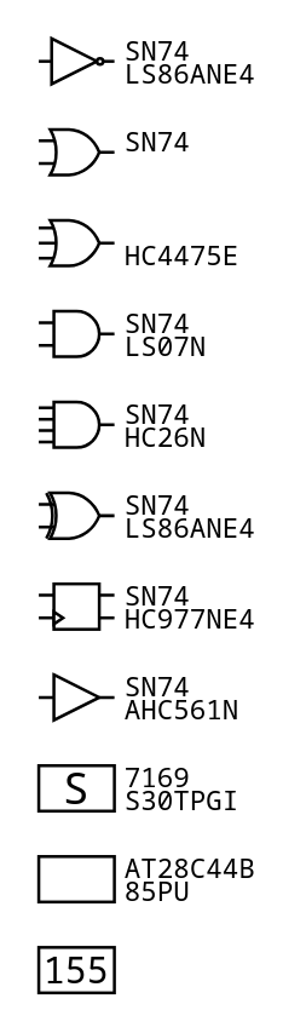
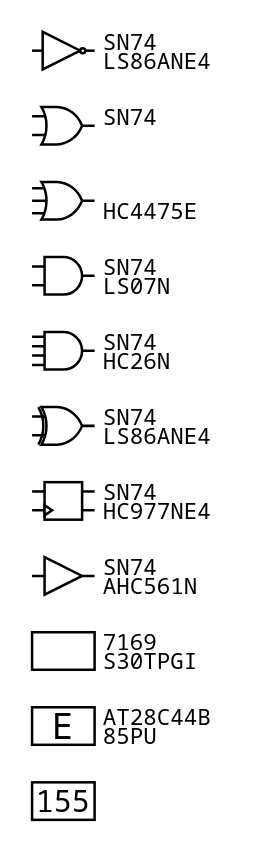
  <mxCell id="0" />
  <mxCell id="1" parent="0" />
  <mxCell id="2" value="" style="rounded=0;whiteSpace=wrap;html=1;fillColor=default;strokeColor=none;" vertex="1" parent="1"><mxGeometry x="20" y="200" width="160" height="40" as="geometry" /></mxCell>
  <mxCell id="3" value="" style="rounded=0;whiteSpace=wrap;html=1;fillColor=default;strokeColor=none;" parent="1" vertex="1"><mxGeometry x="20" y="20" width="160" height="40" as="geometry" /></mxCell>
  <mxCell id="4" value="" style="verticalLabelPosition=bottom;shadow=0;dashed=0;align=center;html=1;verticalAlign=top;shape=mxgraph.electrical.logic_gates.logic_gate;operation=and;strokeWidth=2;" parent="1" vertex="1"><mxGeometry x="25" y="205" width="50" height="30" as="geometry" /></mxCell>
  <mxCell id="5" value="SN74" style="text;html=1;strokeColor=none;fillColor=none;align=left;verticalAlign=middle;whiteSpace=wrap;rounded=0;fontFamily=Noto Sans Mono;fontSize=18;fontStyle=0" parent="1" vertex="1"><mxGeometry x="80" y="25" width="90" height="15" as="geometry" /></mxCell>
  <mxCell id="6" value="LS86ANE4" style="text;html=1;strokeColor=none;fillColor=none;align=left;verticalAlign=middle;whiteSpace=wrap;rounded=0;fontFamily=Noto Sans Mono;fontSize=18;fontStyle=0" parent="1" vertex="1"><mxGeometry x="80" y="40" width="90" height="15" as="geometry" /></mxCell>
  <mxCell id="7" value="" style="verticalLabelPosition=bottom;shadow=0;dashed=0;align=center;html=1;verticalAlign=top;shape=mxgraph.electrical.logic_gates.inverter_2;strokeWidth=2;" vertex="1" parent="1"><mxGeometry x="25" y="25" width="50" height="30" as="geometry" /></mxCell>
  <mxCell id="8" value="SN74" style="text;html=1;strokeColor=none;fillColor=none;align=left;verticalAlign=middle;whiteSpace=wrap;rounded=0;fontFamily=Noto Sans Mono;fontSize=18;fontStyle=0" vertex="1" parent="1"><mxGeometry x="80" y="205" width="90" height="15" as="geometry" /></mxCell>
  <mxCell id="9" value="LS07N" style="text;html=1;strokeColor=none;fillColor=none;align=left;verticalAlign=middle;whiteSpace=wrap;rounded=0;fontFamily=Noto Sans Mono;fontSize=18;fontStyle=0" vertex="1" parent="1"><mxGeometry x="80" y="220" width="90" height="15" as="geometry" /></mxCell>
  <mxCell id="10" value="" style="rounded=0;whiteSpace=wrap;html=1;fillColor=default;strokeColor=none;" vertex="1" parent="1"><mxGeometry x="20" y="80" width="160" height="40" as="geometry" /></mxCell>
  <mxCell id="11" value="SN74" style="text;html=1;strokeColor=none;fillColor=none;align=left;verticalAlign=middle;whiteSpace=wrap;rounded=0;fontFamily=Noto Sans Mono;fontSize=18;fontStyle=0" vertex="1" parent="1"><mxGeometry x="80" y="85" width="90" height="15" as="geometry" /></mxCell>
  <mxCell id="12" value="" style="verticalLabelPosition=bottom;shadow=0;dashed=0;align=center;html=1;verticalAlign=top;shape=mxgraph.electrical.logic_gates.logic_gate;operation=or;strokeWidth=2;" vertex="1" parent="1"><mxGeometry x="25" y="85" width="50" height="30" as="geometry" /></mxCell>
  <mxCell id="13" value="" style="rounded=0;whiteSpace=wrap;html=1;fillColor=default;strokeColor=none;" vertex="1" parent="1"><mxGeometry x="20" y="140" width="160" height="40" as="geometry" /></mxCell>
  <mxCell id="14" value="HC4475E" style="text;html=1;strokeColor=none;fillColor=none;align=left;verticalAlign=middle;whiteSpace=wrap;rounded=0;fontFamily=Noto Sans Mono;fontSize=18;fontStyle=0" vertex="1" parent="1"><mxGeometry x="80" y="160" width="90" height="15" as="geometry" /></mxCell>
  <mxCell id="15" value="" style="verticalLabelPosition=bottom;shadow=0;dashed=0;align=center;html=1;verticalAlign=top;shape=mxgraph.electrical.logic_gates.logic_gate;operation=or;strokeWidth=2;numInputs=3;" vertex="1" parent="1"><mxGeometry x="25" y="145" width="50" height="30" as="geometry" /></mxCell>
  <mxCell id="16" value="" style="rounded=0;whiteSpace=wrap;html=1;fillColor=default;strokeColor=none;" vertex="1" parent="1"><mxGeometry x="20" y="260" width="160" height="40" as="geometry" /></mxCell>
  <mxCell id="17" value="" style="verticalLabelPosition=bottom;shadow=0;dashed=0;align=center;html=1;verticalAlign=top;shape=mxgraph.electrical.logic_gates.logic_gate;operation=and;strokeWidth=2;numInputs=4;" vertex="1" parent="1"><mxGeometry x="25" y="265" width="50" height="30" as="geometry" /></mxCell>
  <mxCell id="18" value="SN74" style="text;html=1;strokeColor=none;fillColor=none;align=left;verticalAlign=middle;whiteSpace=wrap;rounded=0;fontFamily=Noto Sans Mono;fontSize=18;fontStyle=0" vertex="1" parent="1"><mxGeometry x="80" y="265" width="90" height="15" as="geometry" /></mxCell>
  <mxCell id="19" value="HC26N" style="text;html=1;strokeColor=none;fillColor=none;align=left;verticalAlign=middle;whiteSpace=wrap;rounded=0;fontFamily=Noto Sans Mono;fontSize=18;fontStyle=0" vertex="1" parent="1"><mxGeometry x="80" y="280" width="90" height="15" as="geometry" /></mxCell>
  <mxCell id="20" value="" style="rounded=0;whiteSpace=wrap;html=1;fillColor=default;strokeColor=none;" vertex="1" parent="1"><mxGeometry x="20" y="320" width="160" height="40" as="geometry" /></mxCell>
  <mxCell id="21" value="SN74" style="text;html=1;strokeColor=none;fillColor=none;align=left;verticalAlign=middle;whiteSpace=wrap;rounded=0;fontFamily=Noto Sans Mono;fontSize=18;fontStyle=0" vertex="1" parent="1"><mxGeometry x="80" y="325" width="90" height="15" as="geometry" /></mxCell>
  <mxCell id="22" value="LS86ANE4" style="text;html=1;strokeColor=none;fillColor=none;align=left;verticalAlign=middle;whiteSpace=wrap;rounded=0;fontFamily=Noto Sans Mono;fontSize=18;fontStyle=0" vertex="1" parent="1"><mxGeometry x="80" y="340" width="90" height="15" as="geometry" /></mxCell>
  <mxCell id="23" value="" style="verticalLabelPosition=bottom;shadow=0;dashed=0;align=center;html=1;verticalAlign=top;shape=mxgraph.electrical.logic_gates.logic_gate;operation=xor;strokeWidth=2;comic=0;enumerate=0;treeMoving=0;treeFolding=0;resizeHeight=0;collapsible=0;fixDash=0;snapToPoint=0;portConstraintRotation=0;labelPadding=0;" vertex="1" parent="1"><mxGeometry x="25" y="325" width="50" height="30" as="geometry" /></mxCell>
  <mxCell id="24" value="" style="rounded=0;whiteSpace=wrap;html=1;fillColor=default;strokeColor=none;" vertex="1" parent="1"><mxGeometry x="20" y="380" width="160" height="40" as="geometry" /></mxCell>
  <mxCell id="25" value="SN74" style="text;html=1;strokeColor=none;fillColor=none;align=left;verticalAlign=middle;whiteSpace=wrap;rounded=0;fontFamily=Noto Sans Mono;fontSize=18;fontStyle=0" vertex="1" parent="1"><mxGeometry x="80" y="385" width="90" height="15" as="geometry" /></mxCell>
  <mxCell id="26" value="HC977NE4" style="text;html=1;strokeColor=none;fillColor=none;align=left;verticalAlign=middle;whiteSpace=wrap;rounded=0;fontFamily=Noto Sans Mono;fontSize=18;fontStyle=0" vertex="1" parent="1"><mxGeometry x="80" y="400" width="90" height="15" as="geometry" /></mxCell>
  <mxCell id="27" value="" style="rounded=0;whiteSpace=wrap;html=1;strokeWidth=2;" vertex="1" parent="1"><mxGeometry x="35" y="385" width="30" height="30" as="geometry" /></mxCell>
  <mxCell id="28" value="" style="triangle;whiteSpace=wrap;html=1;strokeWidth=2;" vertex="1" parent="1"><mxGeometry x="35" y="403.5" width="6" height="8" as="geometry" /></mxCell>
  <mxCell id="29" value="" style="endArrow=none;html=1;rounded=0;strokeWidth=2;" edge="1" parent="1"><mxGeometry width="50" height="50" relative="1" as="geometry"><mxPoint x="25" y="392.44" as="sourcePoint" /><mxPoint x="35" y="392.44" as="targetPoint" /></mxGeometry></mxCell>
  <mxCell id="30" value="" style="endArrow=none;html=1;rounded=0;strokeWidth=2;" edge="1" parent="1"><mxGeometry width="50" height="50" relative="1" as="geometry"><mxPoint x="65" y="407.44" as="sourcePoint" /><mxPoint x="75" y="407.44" as="targetPoint" /></mxGeometry></mxCell>
  <mxCell id="31" value="" style="endArrow=none;html=1;rounded=0;strokeWidth=2;" edge="1" parent="1"><mxGeometry width="50" height="50" relative="1" as="geometry"><mxPoint x="25" y="407.44" as="sourcePoint" /><mxPoint x="35" y="407.44" as="targetPoint" /></mxGeometry></mxCell>
  <mxCell id="32" value="" style="endArrow=none;html=1;rounded=0;strokeWidth=2;" edge="1" parent="1"><mxGeometry width="50" height="50" relative="1" as="geometry"><mxPoint x="65" y="392.44" as="sourcePoint" /><mxPoint x="75" y="392.44" as="targetPoint" /></mxGeometry></mxCell>
  <mxCell id="33" value="" style="rounded=0;whiteSpace=wrap;html=1;fillColor=default;strokeColor=none;" vertex="1" parent="1"><mxGeometry x="20" y="440" width="160" height="40" as="geometry" /></mxCell>
  <mxCell id="34" value="SN74" style="text;html=1;strokeColor=none;fillColor=none;align=left;verticalAlign=middle;whiteSpace=wrap;rounded=0;fontFamily=Noto Sans Mono;fontSize=18;fontStyle=0" vertex="1" parent="1"><mxGeometry x="80" y="445" width="90" height="15" as="geometry" /></mxCell>
  <mxCell id="35" value="AHC561N" style="text;html=1;strokeColor=none;fillColor=none;align=left;verticalAlign=middle;whiteSpace=wrap;rounded=0;fontFamily=Noto Sans Mono;fontSize=18;fontStyle=0" vertex="1" parent="1"><mxGeometry x="80" y="460" width="90" height="15" as="geometry" /></mxCell>
  <mxCell id="36" value="" style="verticalLabelPosition=bottom;shadow=0;dashed=0;align=center;html=1;verticalAlign=top;shape=mxgraph.electrical.logic_gates.buffer2;strokeWidth=2;" vertex="1" parent="1"><mxGeometry x="25" y="445" width="50" height="30" as="geometry" /></mxCell>
  <mxCell id="37" value="" style="rounded=0;whiteSpace=wrap;html=1;fillColor=default;strokeColor=none;" vertex="1" parent="1"><mxGeometry x="20" y="500" width="160" height="40" as="geometry" /></mxCell>
  <mxCell id="38" value="7169" style="text;html=1;strokeColor=none;fillColor=none;align=left;verticalAlign=middle;whiteSpace=wrap;rounded=0;fontFamily=Noto Sans Mono;fontSize=18;fontStyle=0" vertex="1" parent="1"><mxGeometry x="80" y="505" width="90" height="15" as="geometry" /></mxCell>
  <mxCell id="39" value="S30TPGI" style="text;html=1;strokeColor=none;fillColor=none;align=left;verticalAlign=middle;whiteSpace=wrap;rounded=0;fontFamily=Noto Sans Mono;fontSize=18;fontStyle=0" vertex="1" parent="1"><mxGeometry x="80" y="520" width="90" height="15" as="geometry" /></mxCell>
  <mxCell id="40" value="" style="rounded=0;whiteSpace=wrap;html=1;strokeWidth=2;" vertex="1" parent="1"><mxGeometry x="25" y="505" width="50" height="30" as="geometry" /></mxCell>
- <mxCell id="41" value="S" style="text;html=1;strokeColor=none;fillColor=none;align=center;verticalAlign=middle;whiteSpace=wrap;rounded=0;fontFamily=Noto Sans Mono;fontSize=29;fontStyle=0" vertex="1" parent="1"><mxGeometry x="25" y="505" width="50" height="30" as="geometry" /></mxCell>
  <mxCell id="42" value="" style="rounded=0;whiteSpace=wrap;html=1;fillColor=default;strokeColor=none;" vertex="1" parent="1"><mxGeometry x="20" y="560" width="160" height="40" as="geometry" /></mxCell>
  <mxCell id="43" value="AT28C44B" style="text;html=1;strokeColor=none;fillColor=none;align=left;verticalAlign=middle;whiteSpace=wrap;rounded=0;fontFamily=Noto Sans Mono;fontSize=18;fontStyle=0" vertex="1" parent="1"><mxGeometry x="80" y="565" width="90" height="15" as="geometry" /></mxCell>
  <mxCell id="44" value="85PU" style="text;html=1;strokeColor=none;fillColor=none;align=left;verticalAlign=middle;whiteSpace=wrap;rounded=0;fontFamily=Noto Sans Mono;fontSize=18;fontStyle=0" vertex="1" parent="1"><mxGeometry x="80" y="580" width="90" height="15" as="geometry" /></mxCell>
  <mxCell id="45" value="" style="rounded=0;whiteSpace=wrap;html=1;strokeWidth=2;" vertex="1" parent="1"><mxGeometry x="25" y="565" width="50" height="30" as="geometry" /></mxCell>
+ <mxCell id="46" value="E" style="text;html=1;strokeColor=none;fillColor=none;align=center;verticalAlign=middle;whiteSpace=wrap;rounded=0;fontFamily=Noto Sans Mono;fontSize=29;fontStyle=0" vertex="1" parent="1"><mxGeometry x="25" y="565" width="50" height="30" as="geometry" /></mxCell>
  <mxCell id="47" value="" style="rounded=0;whiteSpace=wrap;html=1;fillColor=default;strokeColor=none;" vertex="1" parent="1"><mxGeometry x="20" y="620" width="55" height="40" as="geometry" /></mxCell>
  <mxCell id="48" value="" style="rounded=0;whiteSpace=wrap;html=1;strokeWidth=2;" vertex="1" parent="1"><mxGeometry x="25" y="625" width="50" height="30" as="geometry" /></mxCell>
  <mxCell id="49" value="&lt;font style=&quot;font-size: 24px;&quot;&gt;155&lt;/font&gt;" style="text;html=1;strokeColor=none;fillColor=none;align=center;verticalAlign=middle;whiteSpace=wrap;rounded=0;fontFamily=Noto Sans Mono;fontSize=29;fontStyle=0" vertex="1" parent="1"><mxGeometry x="25" y="625" width="50" height="25" as="geometry" /></mxCell>
